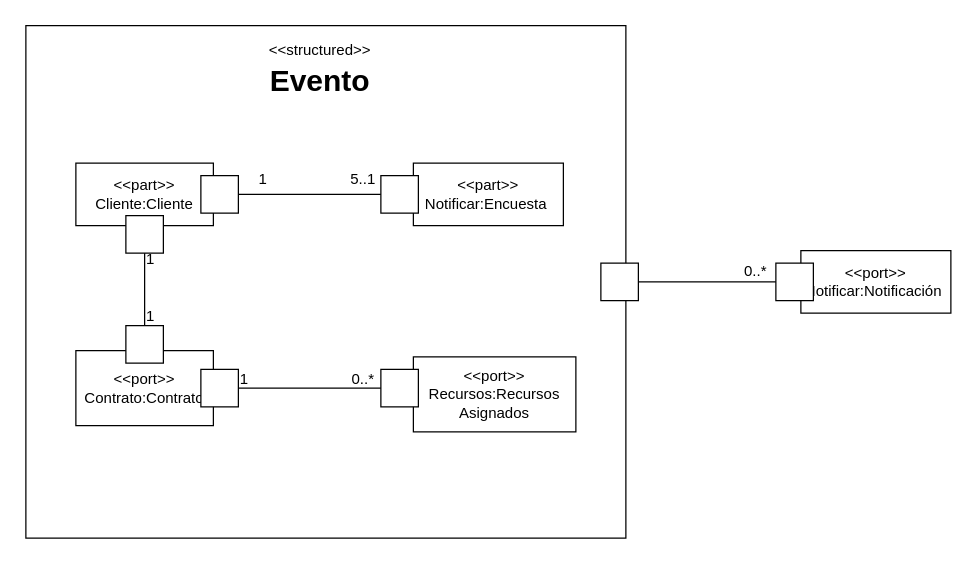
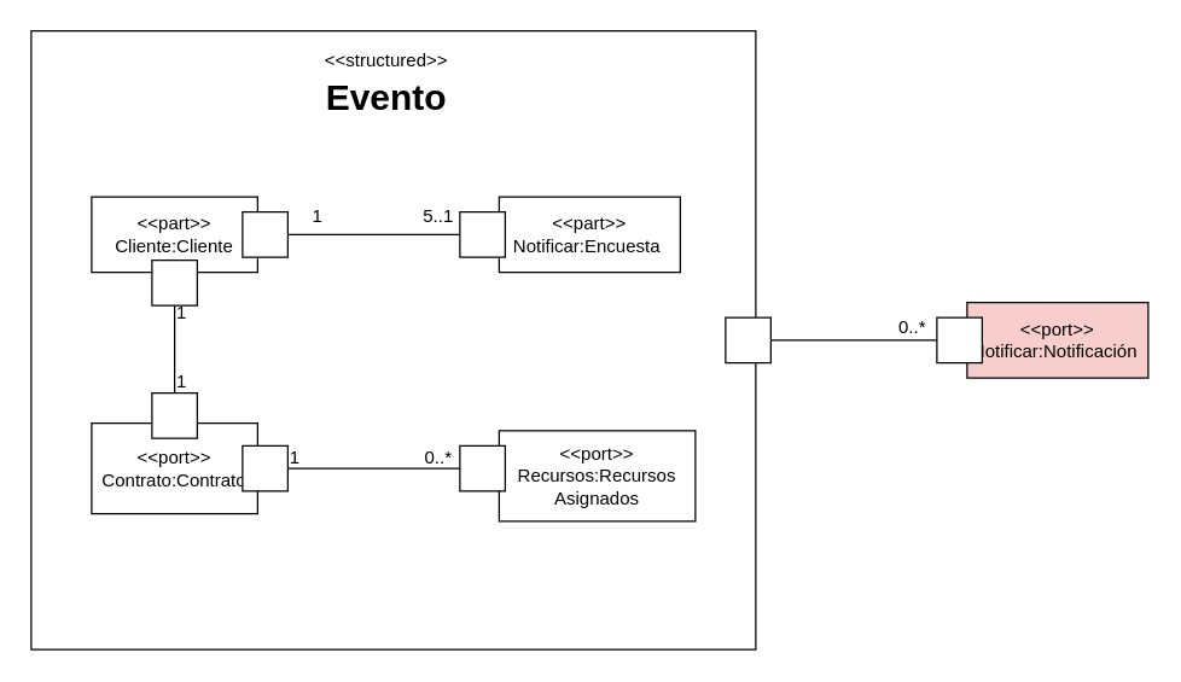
  <mxCell id="0" />
  <mxCell id="1" parent="0" />
  <mxCell id="2" style="edgeStyle=orthogonalEdgeStyle;rounded=1;orthogonalLoop=1;jettySize=auto;html=1;entryX=0;entryY=0.5;entryDx=0;entryDy=0;curved=0;endArrow=none;endFill=0;" edge="1" parent="1" source="3"><mxGeometry relative="1" as="geometry"><mxPoint x="627" y="225" as="targetPoint" /></mxGeometry></mxCell>
  <mxCell id="3" value="" style="verticalLabelPosition=bottom;verticalAlign=top;html=1;shape=mxgraph.basic.rect;fillColor2=none;strokeWidth=1;size=20;indent=5;" vertex="1" parent="1"><mxGeometry x="20" y="20" width="480" height="410" as="geometry" /></mxCell>
  <mxCell id="4" value="&lt;span style=&quot;font-size: 12px; font-weight: 400; text-wrap-mode: wrap;&quot;&gt;&amp;lt;&amp;lt;structured&amp;gt;&amp;gt;&lt;/span&gt;&lt;div&gt;Evento&lt;/div&gt;" style="text;strokeColor=none;fillColor=none;html=1;fontSize=24;fontStyle=1;verticalAlign=middle;align=center;" vertex="1" parent="1"><mxGeometry x="170" y="30" width="170" height="40" as="geometry" /></mxCell>
  <mxCell id="5" value="&lt;div&gt;&amp;lt;&amp;lt;port&amp;gt;&amp;gt;&lt;/div&gt;Contrato:Contrato" style="html=1;whiteSpace=wrap;" vertex="1" parent="1"><mxGeometry x="60" y="280" width="110" height="60" as="geometry" /></mxCell>
  <mxCell id="6" value="&amp;lt;&amp;lt;port&amp;gt;&amp;gt;&lt;div&gt;Recursos:Recursos Asignados&lt;/div&gt;" style="html=1;whiteSpace=wrap;" vertex="1" parent="1"><mxGeometry x="330" y="285" width="130" height="60" as="geometry" /></mxCell>
  <mxCell id="7" value="&amp;lt;&amp;lt;part&amp;gt;&amp;gt;&lt;div&gt;Notificar:Encuesta&amp;nbsp;&lt;/div&gt;" style="html=1;whiteSpace=wrap;" vertex="1" parent="1"><mxGeometry x="330" y="130" width="120" height="50" as="geometry" /></mxCell>
  <mxCell id="8" value="&amp;lt;&amp;lt;part&amp;gt;&amp;gt;&lt;br&gt;Cliente:Cliente&lt;span style=&quot;color: rgba(0, 0, 0, 0); font-family: monospace; font-size: 0px; text-align: start; text-wrap-mode: nowrap;&quot;&gt;%3CmxGraphModel%3E%3Croot%3E%3CmxCell%20id%3D%220%22%2F%3E%3CmxCell%20id%3D%221%22%20parent%3D%220%22%2F%3E%3CmxCell%20id%3D%222%22%20value%3D%22Contrato%22%20style%3D%22html%3D1%3BwhiteSpace%3Dwrap%3B%22%20vertex%3D%221%22%20parent%3D%221%22%3E%3CmxGeometry%20x%3D%22130%22%20y%3D%22130%22%20width%3D%22110%22%20height%3D%2250%22%20as%3D%22geometry%22%2F%3E%3C%2FmxCell%3E%3C%2Froot%3E%3C%2FmxGraphModel%3E&lt;/span&gt;" style="html=1;whiteSpace=wrap;" vertex="1" parent="1"><mxGeometry x="60" y="130" width="110" height="50" as="geometry" /></mxCell>
  <mxCell id="9" value="" style="text;strokeColor=none;fillColor=none;align=left;verticalAlign=middle;spacingTop=-1;spacingLeft=4;spacingRight=4;rotatable=0;labelPosition=right;points=[];portConstraint=eastwest;" vertex="1" parent="1"><mxGeometry x="330" y="180" width="20" height="14" as="geometry" /></mxCell>
  <mxCell id="10" value="" style="rounded=0;whiteSpace=wrap;html=1;" vertex="1" parent="1"><mxGeometry x="100" y="172" width="30" height="30" as="geometry" /></mxCell>
  <mxCell id="11" value="" style="rounded=0;whiteSpace=wrap;html=1;" vertex="1" parent="1"><mxGeometry x="100" y="260" width="30" height="30" as="geometry" /></mxCell>
  <mxCell id="12" value="" style="endArrow=none;html=1;rounded=0;entryX=0.5;entryY=1;entryDx=0;entryDy=0;exitX=0.5;exitY=0;exitDx=0;exitDy=0;" edge="1" parent="1" source="11" target="10"><mxGeometry width="50" height="50" relative="1" as="geometry"><mxPoint x="180" y="280" as="sourcePoint" /><mxPoint x="230" y="230" as="targetPoint" /></mxGeometry></mxCell>
  <mxCell id="13" value="" style="rounded=0;whiteSpace=wrap;html=1;" vertex="1" parent="1"><mxGeometry x="160" y="295" width="30" height="30" as="geometry" /></mxCell>
  <mxCell id="14" value="" style="rounded=0;whiteSpace=wrap;html=1;" vertex="1" parent="1"><mxGeometry x="304" y="295" width="30" height="30" as="geometry" /></mxCell>
  <mxCell id="15" value="" style="endArrow=none;html=1;rounded=0;exitX=1;exitY=0.5;exitDx=0;exitDy=0;entryX=0;entryY=0.5;entryDx=0;entryDy=0;" edge="1" parent="1" source="13" target="14"><mxGeometry width="50" height="50" relative="1" as="geometry"><mxPoint x="220" y="290" as="sourcePoint" /><mxPoint x="270" y="240" as="targetPoint" /></mxGeometry></mxCell>
  <mxCell id="16" value="" style="rounded=0;whiteSpace=wrap;html=1;" vertex="1" parent="1"><mxGeometry x="304" y="140" width="30" height="30" as="geometry" /></mxCell>
  <mxCell id="17" value="" style="endArrow=none;html=1;rounded=0;exitX=1;exitY=0.5;exitDx=0;exitDy=0;entryX=0;entryY=0.5;entryDx=0;entryDy=0;" edge="1" parent="1" source="18" target="16"><mxGeometry width="50" height="50" relative="1" as="geometry"><mxPoint x="190" y="154.55" as="sourcePoint" /><mxPoint x="304" y="154.55" as="targetPoint" /></mxGeometry></mxCell>
  <mxCell id="18" value="" style="rounded=0;whiteSpace=wrap;html=1;" vertex="1" parent="1"><mxGeometry x="160" y="140" width="30" height="30" as="geometry" /></mxCell>
  <mxCell id="19" value="&lt;table&gt;&lt;tbody&gt;&lt;tr&gt;&lt;td data-col-size=&quot;sm&quot; data-end=&quot;2136&quot; data-start=&quot;2111&quot;&gt;&lt;/td&gt;&lt;/tr&gt;&lt;/tbody&gt;&lt;/table&gt;&lt;table&gt;&lt;tbody&gt;&lt;tr&gt;&lt;td data-col-size=&quot;sm&quot; data-end=&quot;2162&quot; data-start=&quot;2136&quot;&gt;5..1&lt;/td&gt;&lt;/tr&gt;&lt;/tbody&gt;&lt;/table&gt;" style="text;html=1;align=center;verticalAlign=middle;whiteSpace=wrap;rounded=0;" vertex="1" parent="1"><mxGeometry x="270" y="130" width="40" height="20" as="geometry" /></mxCell>
  <mxCell id="20" value="&lt;table&gt;&lt;tbody&gt;&lt;tr&gt;&lt;td data-col-size=&quot;sm&quot; data-end=&quot;2136&quot; data-start=&quot;2111&quot;&gt;&lt;/td&gt;&lt;/tr&gt;&lt;/tbody&gt;&lt;/table&gt;&lt;table&gt;&lt;tbody&gt;&lt;tr&gt;&lt;td data-col-size=&quot;sm&quot; data-end=&quot;2162&quot; data-start=&quot;2136&quot;&gt;1&lt;/td&gt;&lt;/tr&gt;&lt;/tbody&gt;&lt;/table&gt;" style="text;html=1;align=center;verticalAlign=middle;whiteSpace=wrap;rounded=0;" vertex="1" parent="1"><mxGeometry x="190" y="132.5" width="40" height="15" as="geometry" /></mxCell>
  <mxCell id="21" value="&lt;table&gt;&lt;tbody&gt;&lt;tr&gt;&lt;td data-col-size=&quot;sm&quot; data-end=&quot;2032&quot; data-start=&quot;2007&quot;&gt;&lt;/td&gt;&lt;/tr&gt;&lt;/tbody&gt;&lt;/table&gt;&lt;table&gt;&lt;tbody&gt;&lt;tr&gt;&lt;td data-end=&quot;2058&quot; data-start=&quot;2032&quot; data-col-size=&quot;sm&quot;&gt;1&lt;/td&gt;&lt;/tr&gt;&lt;/tbody&gt;&lt;/table&gt;" style="text;html=1;align=center;verticalAlign=middle;whiteSpace=wrap;rounded=0;" vertex="1" parent="1"><mxGeometry x="100" y="240" width="40" height="20" as="geometry" /></mxCell>
  <mxCell id="22" value="&lt;table&gt;&lt;tbody&gt;&lt;tr&gt;&lt;td data-col-size=&quot;sm&quot; data-end=&quot;2032&quot; data-start=&quot;2007&quot;&gt;&lt;/td&gt;&lt;/tr&gt;&lt;/tbody&gt;&lt;/table&gt;&lt;table&gt;&lt;tbody&gt;&lt;tr&gt;&lt;td data-end=&quot;2058&quot; data-start=&quot;2032&quot; data-col-size=&quot;sm&quot;&gt;1&lt;/td&gt;&lt;/tr&gt;&lt;/tbody&gt;&lt;/table&gt;" style="text;html=1;align=center;verticalAlign=middle;whiteSpace=wrap;rounded=0;" vertex="1" parent="1"><mxGeometry x="100" y="194" width="40" height="20" as="geometry" /></mxCell>
  <mxCell id="23" value="&lt;table&gt;&lt;tbody&gt;&lt;tr&gt;&lt;td data-col-size=&quot;sm&quot; data-end=&quot;2032&quot; data-start=&quot;2007&quot;&gt;&lt;/td&gt;&lt;/tr&gt;&lt;/tbody&gt;&lt;/table&gt;&lt;table&gt;&lt;tbody&gt;&lt;tr&gt;&lt;td data-end=&quot;2058&quot; data-start=&quot;2032&quot; data-col-size=&quot;sm&quot;&gt;1&lt;/td&gt;&lt;/tr&gt;&lt;/tbody&gt;&lt;/table&gt;" style="text;html=1;align=center;verticalAlign=middle;whiteSpace=wrap;rounded=0;" vertex="1" parent="1"><mxGeometry x="175" y="290" width="40" height="20" as="geometry" /></mxCell>
  <mxCell id="24" value="&lt;table&gt;&lt;tbody&gt;&lt;tr&gt;&lt;td data-col-size=&quot;sm&quot; data-end=&quot;2084&quot; data-start=&quot;2059&quot;&gt;&lt;/td&gt;&lt;/tr&gt;&lt;/tbody&gt;&lt;/table&gt;&lt;table&gt;&lt;tbody&gt;&lt;tr&gt;&lt;td data-end=&quot;2110&quot; data-start=&quot;2084&quot; data-col-size=&quot;sm&quot;&gt;0..*&lt;/td&gt;&lt;/tr&gt;&lt;/tbody&gt;&lt;/table&gt;" style="text;html=1;align=center;verticalAlign=middle;whiteSpace=wrap;rounded=0;" vertex="1" parent="1"><mxGeometry x="260" y="285" width="60" height="30" as="geometry" /></mxCell>
  <mxCell id="25" value="&lt;table&gt;&lt;tbody&gt;&lt;tr&gt;&lt;td data-start=&quot;2163&quot; data-end=&quot;2188&quot; data-col-size=&quot;sm&quot;&gt;&lt;/td&gt;&lt;/tr&gt;&lt;/tbody&gt;&lt;/table&gt;&lt;table&gt;&lt;tbody&gt;&lt;tr&gt;&lt;td data-start=&quot;2188&quot; data-end=&quot;2214&quot; data-col-size=&quot;sm&quot;&gt;0..*&lt;/td&gt;&lt;/tr&gt;&lt;/tbody&gt;&lt;/table&gt;" style="text;whiteSpace=wrap;html=1;" vertex="1" parent="1"><mxGeometry x="590" y="194" width="60" height="50" as="geometry" /></mxCell>
  <mxCell id="26" value="" style="rounded=0;whiteSpace=wrap;html=1;" vertex="1" parent="1"><mxGeometry x="480" y="210" width="30" height="30" as="geometry" /></mxCell>
- <mxCell id="27" value="&lt;font style=&quot;vertical-align: inherit;&quot;&gt;&lt;font style=&quot;vertical-align: inherit;&quot;&gt;&amp;lt;&amp;lt;port&amp;gt;&amp;gt;&lt;/font&gt;&lt;/font&gt;&lt;div&gt;&lt;font style=&quot;vertical-align: inherit;&quot;&gt;&lt;font style=&quot;vertical-align: inherit;&quot;&gt;Notificar:Notificación&amp;nbsp;&lt;/font&gt;&lt;/font&gt;&lt;/div&gt;" style="html=1;whiteSpace=wrap;" vertex="1" parent="1"><mxGeometry x="640" y="200" width="120" height="50" as="geometry" /></mxCell>
+ <mxCell id="27" value="&lt;font style=&quot;vertical-align: inherit;&quot;&gt;&lt;font style=&quot;vertical-align: inherit;&quot;&gt;&amp;lt;&amp;lt;port&amp;gt;&amp;gt;&lt;/font&gt;&lt;/font&gt;&lt;div&gt;&lt;font style=&quot;vertical-align: inherit;&quot;&gt;&lt;font style=&quot;vertical-align: inherit;&quot;&gt;Notificar:Notificación&amp;nbsp;&lt;/font&gt;&lt;/font&gt;&lt;/div&gt;" style="html=1;whiteSpace=wrap;fillColor=#f8cecc;" vertex="1" parent="1"><mxGeometry x="640" y="200" width="120" height="50" as="geometry" /></mxCell>
  <mxCell id="28" value="" style="rounded=0;whiteSpace=wrap;html=1;" vertex="1" parent="1"><mxGeometry x="620" y="210" width="30" height="30" as="geometry" /></mxCell>
